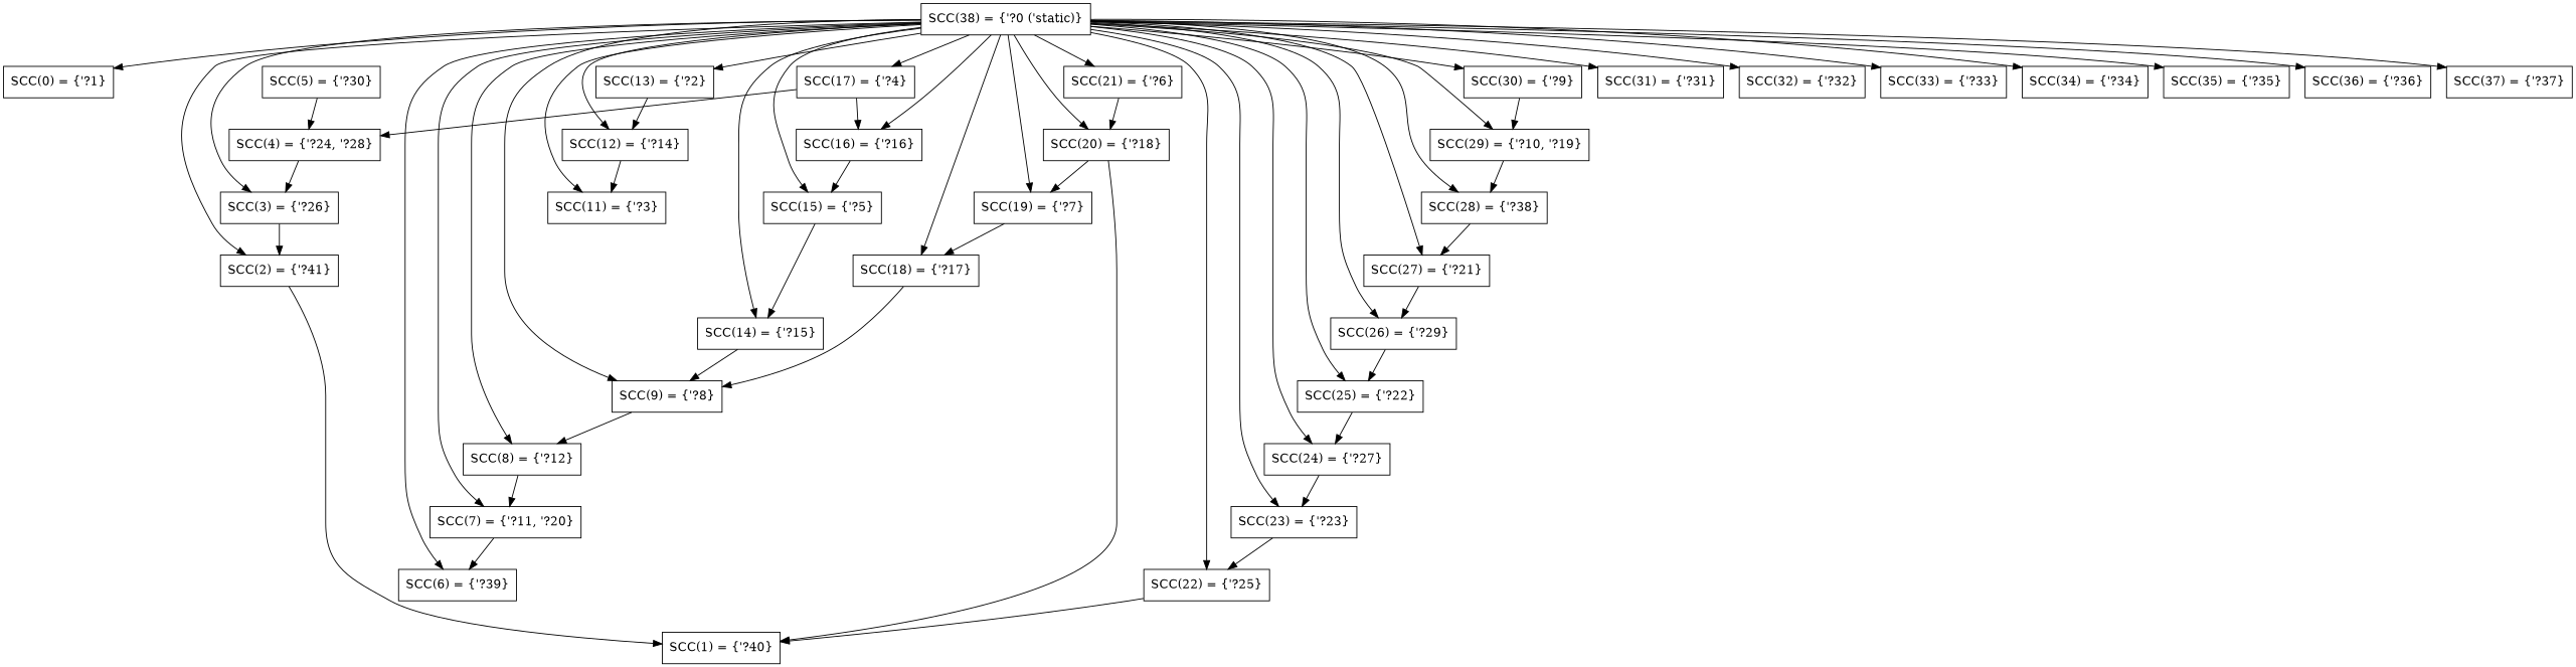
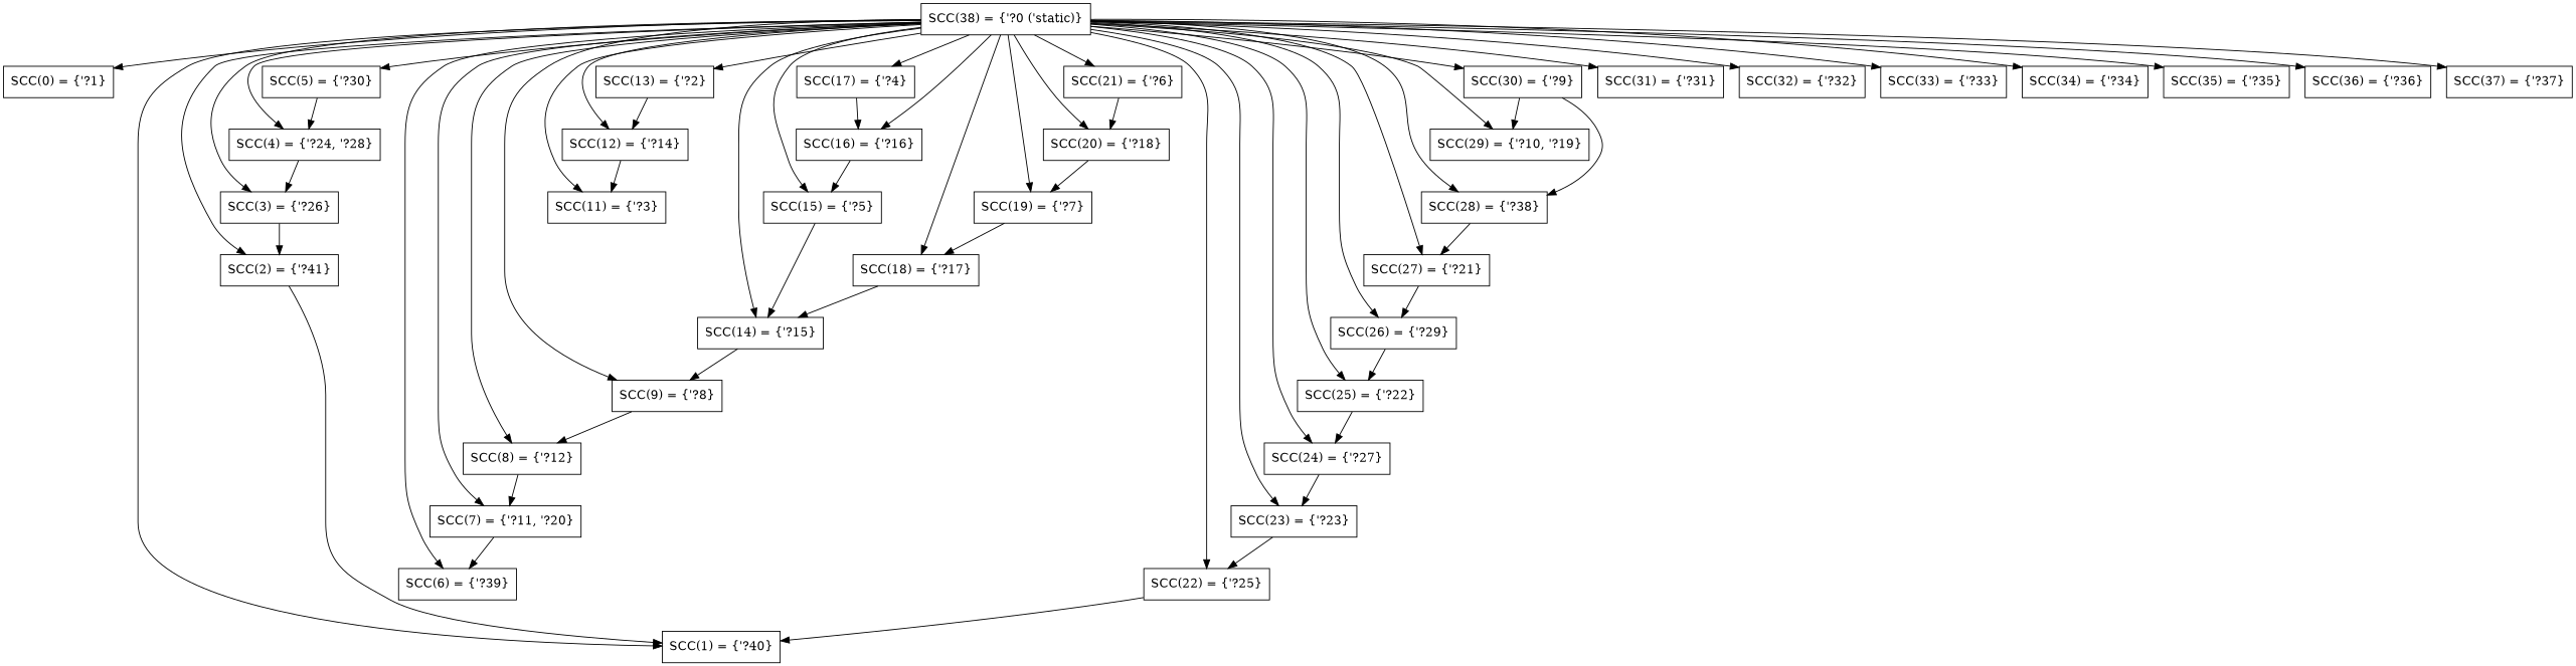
  digraph {
    node [shape=box]
    n1 [label="SCC(0) = {\'?1}"]
    n2 [label="SCC(1) = {\'?40}"]
    n3 [label="SCC(2) = {\'?41}"]
    n4 [label="SCC(3) = {\'?26}"]
    n5 [label="SCC(4) = {\'?24, \'?28}"]
    n6 [label="SCC(5) = {\'?30}"]
    n7 [label="SCC(6) = {\'?39}"]
    n8 [label="SCC(7) = {\'?11, \'?20}"]
    n9 [label="SCC(8) = {\'?12}"]
    n10 [label="SCC(9) = {\'?8}"]
    n11 [label="SCC(11) = {\'?3}"]
    n12 [label="SCC(12) = {\'?14}"]
    n13 [label="SCC(13) = {\'?2}"]
    n14 [label="SCC(14) = {\'?15}"]
    n15 [label="SCC(15) = {\'?5}"]
    n16 [label="SCC(16) = {\'?16}"]
    n17 [label="SCC(17) = {\'?4}"]
    n18 [label="SCC(18) = {\'?17}"]
    n19 [label="SCC(19) = {\'?7}"]
    n20 [label="SCC(20) = {\'?18}"]
    n21 [label="SCC(21) = {\'?6}"]
    n22 [label="SCC(22) = {\'?25}"]
    n23 [label="SCC(23) = {\'?23}"]
    n24 [label="SCC(24) = {\'?27}"]
    n25 [label="SCC(25) = {\'?22}"]
    n26 [label="SCC(26) = {\'?29}"]
    n27 [label="SCC(27) = {\'?21}"]
    n28 [label="SCC(28) = {\'?38}"]
    n29 [label="SCC(29) = {\'?10, \'?19}"]
    n30 [label="SCC(30) = {\'?9}"]
    n31 [label="SCC(31) = {\'?31}"]
    n32 [label="SCC(32) = {\'?32}"]
    n33 [label="SCC(33) = {\'?33}"]
    n34 [label="SCC(34) = {\'?34}"]
    n35 [label="SCC(35) = {\'?35}"]
    n36 [label="SCC(36) = {\'?36}"]
    n37 [label="SCC(37) = {\'?37}"]
    n38 [label="SCC(38) = {\'?0 (\'static)}"]
    n3 -> n2
    n4 -> n3
    n5 -> n4
    n6 -> n5
    n8 -> n7
    n9 -> n8
    n10 -> n9
    n12 -> n11
    n13 -> n12
    n14 -> n10
    n15 -> n14
    n16 -> n15
    n17 -> n16
-   n18 -> n10
+   n18 -> n14
    n19 -> n18
    n20 -> n19
    n21 -> n20
    n22 -> n2
    n23 -> n22
    n24 -> n23
    n25 -> n24
    n26 -> n25
    n27 -> n26
    n28 -> n27
-   n29 -> n28
+   n30 -> n28
    n30 -> n29
    n38 -> n1
-   n20 -> n2
+   n38 -> n2
    n38 -> n3
    n38 -> n4
-   n17 -> n5
+   n38 -> n5
+   n38 -> n6
    n38 -> n7
    n38 -> n8
    n38 -> n9
    n38 -> n10
    n38 -> n11
    n38 -> n12
    n38 -> n13
    n38 -> n14
    n38 -> n15
    n38 -> n16
    n38 -> n17
    n38 -> n18
    n38 -> n19
    n38 -> n20
    n38 -> n21
    n38 -> n22
    n38 -> n23
    n38 -> n24
    n38 -> n25
    n38 -> n26
    n38 -> n27
    n38 -> n28
    n38 -> n29
    n38 -> n30
    n38 -> n31
    n38 -> n32
    n38 -> n33
    n38 -> n34
    n38 -> n35
    n38 -> n36
    n38 -> n37
  }
